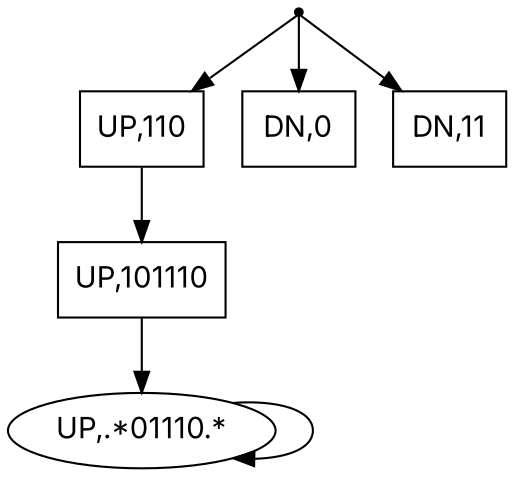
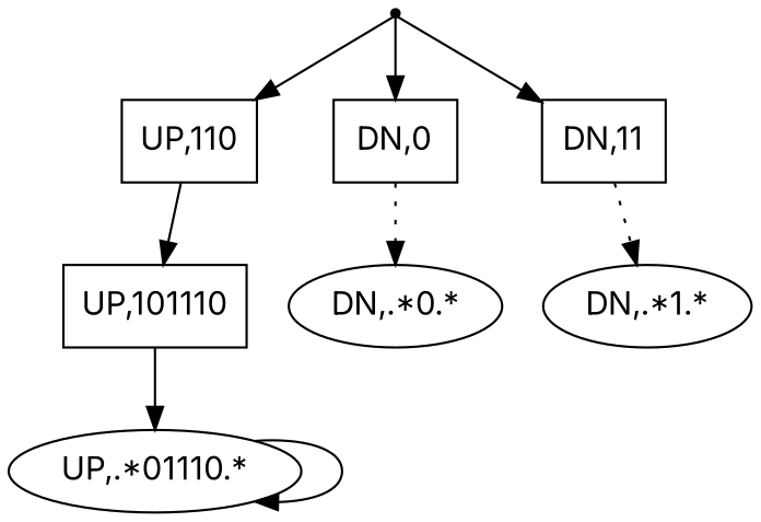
  digraph {
    fontname=Inter
    node [fillcolor=white fontname=Inter shape=box style=filled]
    edge [fontname=Inter style=solid]
    n1 [label="UP,110"]
    n2 [label="UP,101110"]
    n3 [label="UP,.*01110.*" shape=ellipse]
    n4 [label="DN,0"]
+   n5 [label="DN,.*0.*" shape=ellipse]
    n6 [label="DN,11"]
+   n7 [label="DN,.*1.*" shape=ellipse]
    start [shape=point fillcolor="" style=""]
    n1 -> n2
    n2 -> n3
    n3 -> n3
+   n4 -> n5 [style=dotted]
+   n6 -> n7 [style=dotted]
    start -> n1
    start -> n4
    start -> n6
  }
